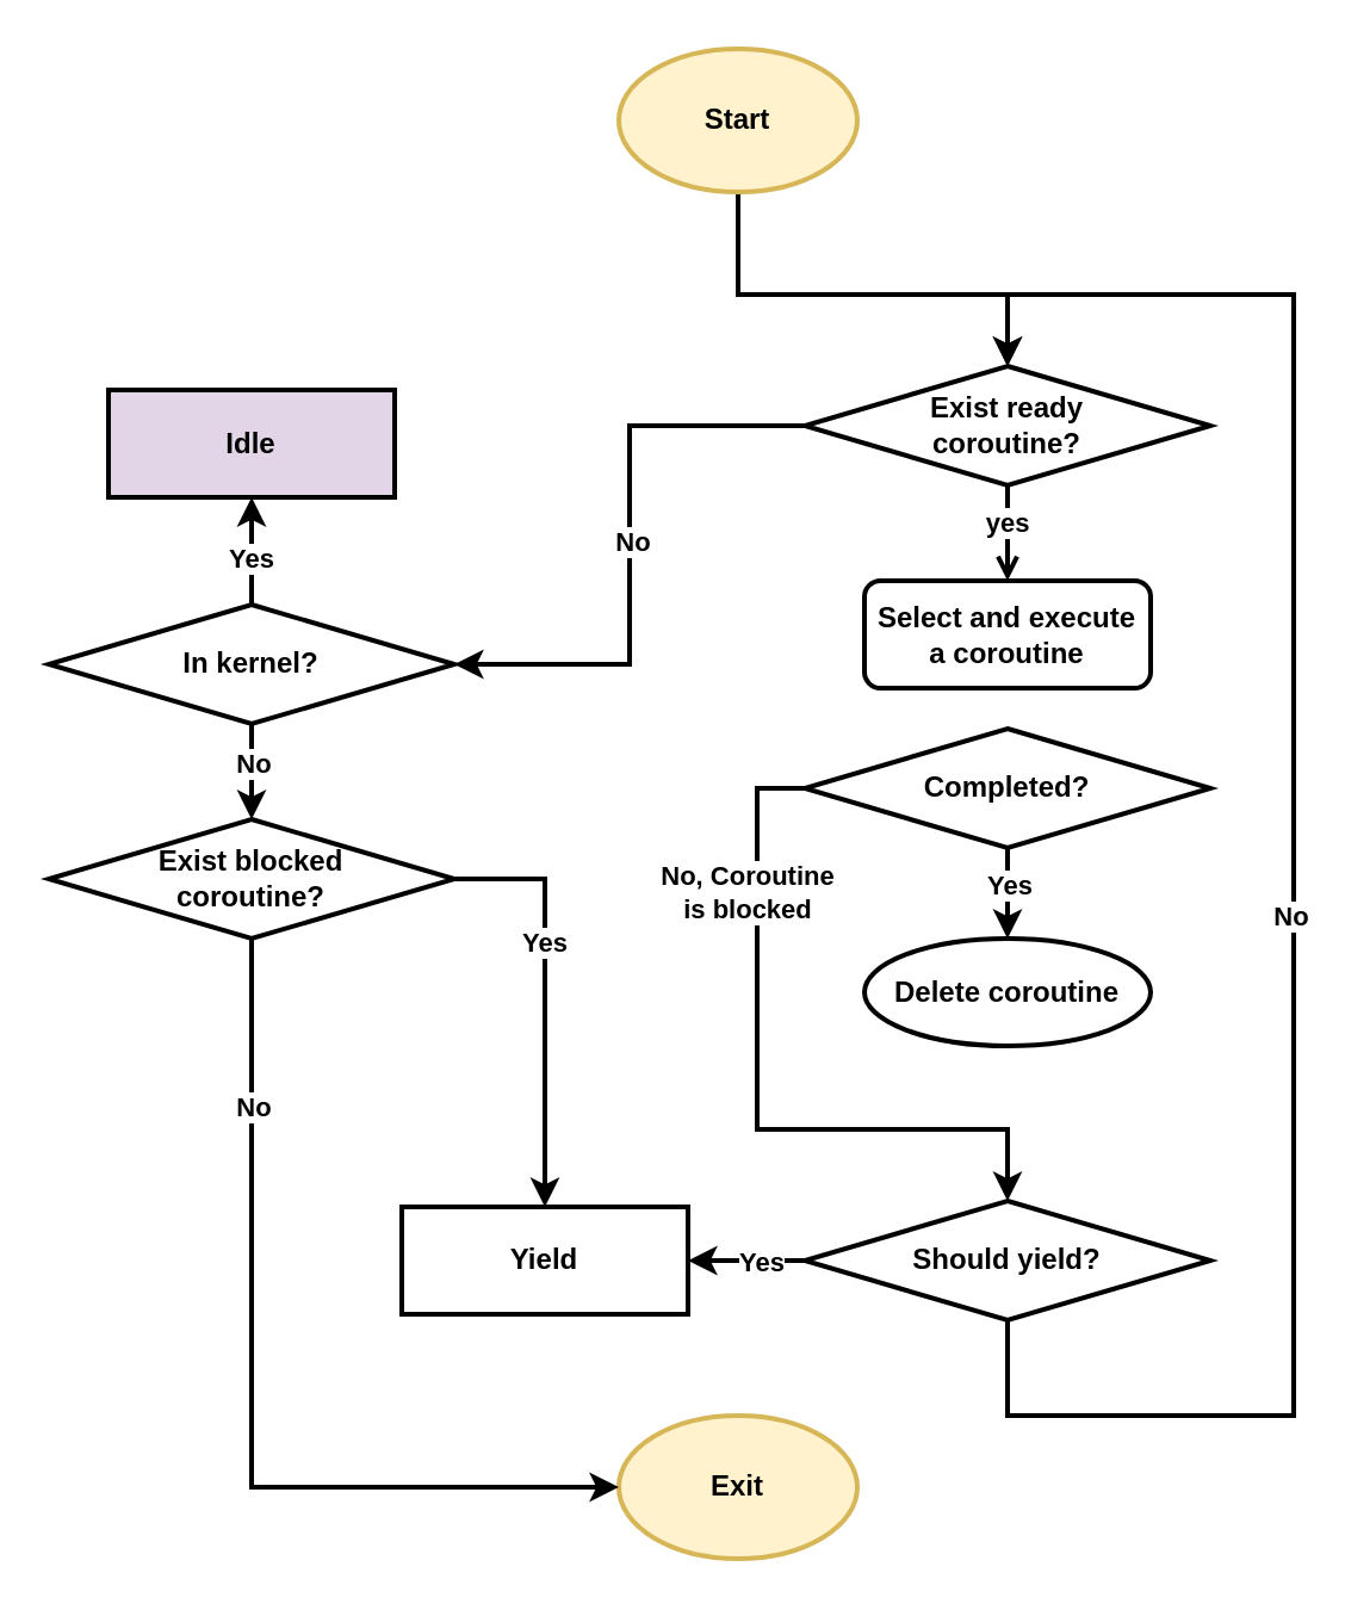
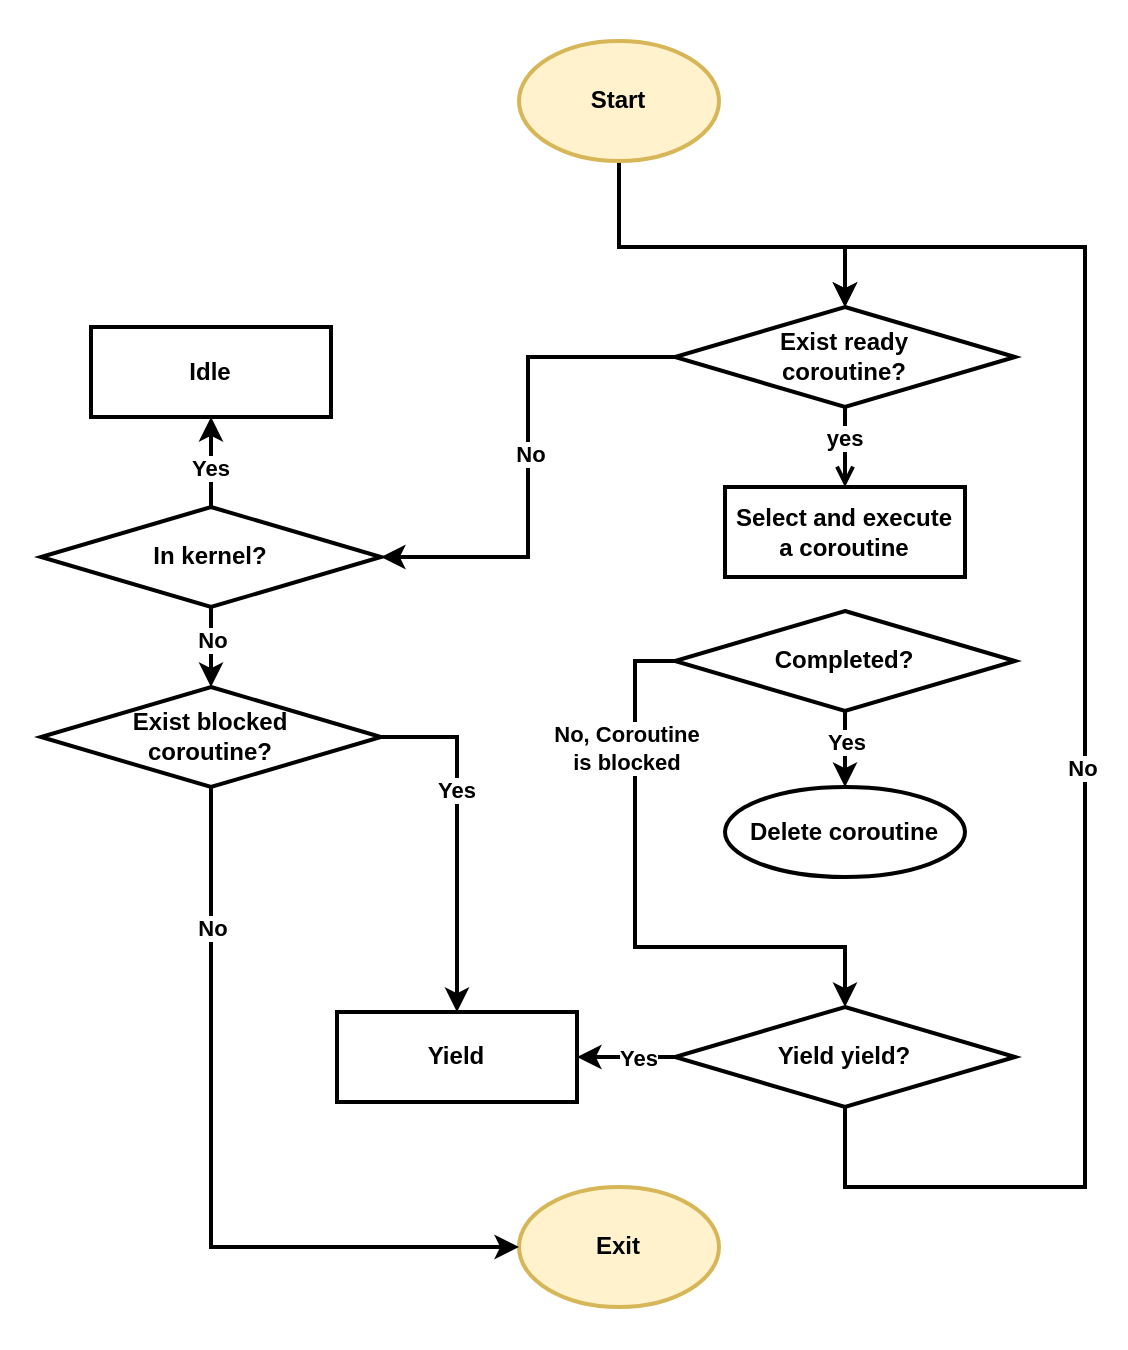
  <mxCell id="0" />
  <mxCell id="1" parent="0" />
  <mxCell id="2" value="" style="edgeStyle=orthogonalEdgeStyle;rounded=0;orthogonalLoop=1;jettySize=auto;html=1;strokeWidth=2;fontStyle=1;endArrow=open;" parent="1" source="6" target="7" edge="1"><mxGeometry relative="1" as="geometry" /></mxCell>
  <mxCell id="3" value="yes" style="edgeLabel;html=1;align=center;verticalAlign=middle;resizable=0;points=[];fontStyle=1" parent="2" vertex="1" connectable="0"><mxGeometry x="-0.098" y="-2" relative="1" as="geometry"><mxPoint x="1" y="-3" as="offset" /></mxGeometry></mxCell>
  <mxCell id="4" value="" style="edgeStyle=orthogonalEdgeStyle;rounded=0;orthogonalLoop=1;jettySize=auto;html=1;exitX=0;exitY=0.5;exitDx=0;exitDy=0;entryX=1;entryY=0.5;entryDx=0;entryDy=0;strokeWidth=2;fontStyle=1" parent="1" source="6" target="23" edge="1"><mxGeometry relative="1" as="geometry"><mxPoint x="279" y="173" as="sourcePoint" /><mxPoint x="119" y="105.5" as="targetPoint" /></mxGeometry></mxCell>
  <mxCell id="5" value="No" style="edgeLabel;html=1;align=center;verticalAlign=middle;resizable=0;points=[];fontStyle=1" parent="4" vertex="1" connectable="0"><mxGeometry x="-0.013" y="1" relative="1" as="geometry"><mxPoint as="offset" /></mxGeometry></mxCell>
  <mxCell id="6" value="Exist ready &lt;br&gt;coroutine?" style="rhombus;whiteSpace=wrap;html=1;strokeWidth=2;fontStyle=1" parent="1" vertex="1"><mxGeometry x="337" y="153" width="170" height="50" as="geometry" /></mxCell>
- <mxCell id="7" value="Select and execute a coroutine" style="whiteSpace=wrap;html=1;strokeWidth=2;fontStyle=1;rounded=1;" parent="1" vertex="1"><mxGeometry x="362" y="243" width="120" height="45" as="geometry" /></mxCell>
+ <mxCell id="7" value="Select and execute a coroutine" style="whiteSpace=wrap;html=1;strokeWidth=2;fontStyle=1" parent="1" vertex="1"><mxGeometry x="362" y="243" width="120" height="45" as="geometry" /></mxCell>
  <mxCell id="8" value="" style="edgeStyle=orthogonalEdgeStyle;rounded=0;orthogonalLoop=1;jettySize=auto;html=1;entryX=0.5;entryY=0;entryDx=0;entryDy=0;strokeWidth=2;fontStyle=1" parent="1" source="12" target="13" edge="1"><mxGeometry relative="1" as="geometry"><mxPoint x="422" y="513" as="targetPoint" /></mxGeometry></mxCell>
  <mxCell id="9" value="Yes" style="edgeLabel;html=1;align=center;verticalAlign=middle;resizable=0;points=[];fontStyle=1" parent="8" vertex="1" connectable="0"><mxGeometry x="0.22" y="-3" relative="1" as="geometry"><mxPoint x="3" y="-7" as="offset" /></mxGeometry></mxCell>
  <mxCell id="10" style="edgeStyle=orthogonalEdgeStyle;rounded=0;orthogonalLoop=1;jettySize=auto;html=1;exitX=0;exitY=0.5;exitDx=0;exitDy=0;entryX=0.5;entryY=0;entryDx=0;entryDy=0;strokeWidth=2;" parent="1" source="12" target="18" edge="1"><mxGeometry relative="1" as="geometry"><Array as="points"><mxPoint x="317" y="330" /><mxPoint x="317" y="473" /><mxPoint x="422" y="473" /></Array></mxGeometry></mxCell>
  <mxCell id="11" value="&lt;b style=&quot;border-color: var(--border-color);&quot;&gt;No,&amp;nbsp;Coroutine &lt;br&gt;is blocked&lt;/b&gt;" style="edgeLabel;html=1;align=center;verticalAlign=middle;resizable=0;points=[];" parent="10" vertex="1" connectable="0"><mxGeometry x="0.155" y="1" relative="1" as="geometry"><mxPoint x="-14" y="-99" as="offset" /></mxGeometry></mxCell>
  <mxCell id="12" value="Completed?" style="rhombus;whiteSpace=wrap;html=1;strokeWidth=2;fontStyle=1" parent="1" vertex="1"><mxGeometry x="337" y="305" width="170" height="50" as="geometry" /></mxCell>
  <mxCell id="13" value="Delete coroutine" style="ellipse;whiteSpace=wrap;html=1;strokeWidth=2;fontStyle=1;" parent="1" vertex="1"><mxGeometry x="362" y="393" width="120" height="45" as="geometry" /></mxCell>
  <mxCell id="14" style="edgeStyle=orthogonalEdgeStyle;rounded=0;orthogonalLoop=1;jettySize=auto;html=1;exitX=0.5;exitY=1;exitDx=0;exitDy=0;entryX=0.5;entryY=0;entryDx=0;entryDy=0;strokeWidth=2;" parent="1" source="18" target="6" edge="1"><mxGeometry relative="1" as="geometry"><Array as="points"><mxPoint x="422" y="593" /><mxPoint x="542" y="593" /><mxPoint x="542" y="123" /><mxPoint x="422" y="123" /></Array></mxGeometry></mxCell>
  <mxCell id="15" value="No" style="edgeLabel;html=1;align=center;verticalAlign=middle;resizable=0;points=[];fontStyle=1" parent="14" vertex="1" connectable="0"><mxGeometry x="-0.372" y="2" relative="1" as="geometry"><mxPoint y="-125" as="offset" /></mxGeometry></mxCell>
  <mxCell id="16" style="edgeStyle=orthogonalEdgeStyle;rounded=0;orthogonalLoop=1;jettySize=auto;html=1;exitX=0;exitY=0.5;exitDx=0;exitDy=0;entryX=1;entryY=0.5;entryDx=0;entryDy=0;strokeWidth=2;" parent="1" source="18" target="26" edge="1"><mxGeometry relative="1" as="geometry" /></mxCell>
  <mxCell id="17" value="Yes" style="edgeLabel;html=1;align=center;verticalAlign=middle;resizable=0;points=[];fontStyle=1" parent="16" vertex="1" connectable="0"><mxGeometry x="-0.237" relative="1" as="geometry"><mxPoint as="offset" /></mxGeometry></mxCell>
- <mxCell id="18" value="Should yield?" style="rhombus;whiteSpace=wrap;html=1;strokeWidth=2;fontStyle=1" parent="1" vertex="1"><mxGeometry x="337" y="503" width="170" height="50" as="geometry" /></mxCell>
+ <mxCell id="18" value="Yield yield?" style="rhombus;whiteSpace=wrap;html=1;strokeWidth=2;fontStyle=1" parent="1" vertex="1"><mxGeometry x="337" y="503" width="170" height="50" as="geometry" /></mxCell>
  <mxCell id="19" value="" style="edgeStyle=orthogonalEdgeStyle;rounded=0;orthogonalLoop=1;jettySize=auto;html=1;entryX=0.5;entryY=1;entryDx=0;entryDy=0;strokeWidth=2;fontStyle=1" parent="1" source="23" target="25" edge="1"><mxGeometry relative="1" as="geometry"><mxPoint x="140" y="223" as="targetPoint" /></mxGeometry></mxCell>
  <mxCell id="20" value="Yes" style="edgeLabel;html=1;align=center;verticalAlign=middle;resizable=0;points=[];fontStyle=1" parent="19" vertex="1" connectable="0"><mxGeometry x="-0.133" y="1" relative="1" as="geometry"><mxPoint as="offset" /></mxGeometry></mxCell>
  <mxCell id="21" value="" style="edgeStyle=orthogonalEdgeStyle;rounded=0;orthogonalLoop=1;jettySize=auto;html=1;strokeWidth=2;" parent="1" source="23" target="32" edge="1"><mxGeometry relative="1" as="geometry" /></mxCell>
  <mxCell id="22" value="No" style="edgeLabel;html=1;align=center;verticalAlign=middle;resizable=0;points=[];fontStyle=1" parent="21" vertex="1" connectable="0"><mxGeometry x="-0.661" y="2" relative="1" as="geometry"><mxPoint x="-2" y="9" as="offset" /></mxGeometry></mxCell>
  <mxCell id="23" value="In kernel?" style="rhombus;whiteSpace=wrap;html=1;strokeWidth=2;fontStyle=1" parent="1" vertex="1"><mxGeometry x="20" y="253" width="170" height="50" as="geometry" /></mxCell>
  <mxCell id="24" value="Exit" style="strokeWidth=2;html=1;shape=mxgraph.flowchart.start_1;whiteSpace=wrap;fontStyle=1;fillColor=#fff2cc;strokeColor=#d6b656;" parent="1" vertex="1"><mxGeometry x="259" y="593" width="100" height="60" as="geometry" /></mxCell>
- <mxCell id="25" value="Idle" style="whiteSpace=wrap;html=1;strokeWidth=2;fontStyle=1;fillColor=#e1d5e7;" parent="1" vertex="1"><mxGeometry x="45" y="163" width="120" height="45" as="geometry" /></mxCell>
+ <mxCell id="25" value="Idle" style="whiteSpace=wrap;html=1;strokeWidth=2;fontStyle=1" parent="1" vertex="1"><mxGeometry x="45" y="163" width="120" height="45" as="geometry" /></mxCell>
  <mxCell id="26" value="Yield" style="whiteSpace=wrap;html=1;strokeWidth=2;fontStyle=1" parent="1" vertex="1"><mxGeometry x="168" y="505.5" width="120" height="45" as="geometry" /></mxCell>
  <mxCell id="27" style="edgeStyle=orthogonalEdgeStyle;rounded=0;orthogonalLoop=1;jettySize=auto;html=1;exitX=0.5;exitY=1;exitDx=0;exitDy=0;" parent="1" source="32" edge="1"><mxGeometry relative="1" as="geometry"><mxPoint x="105.276" y="393.207" as="targetPoint" /></mxGeometry></mxCell>
  <mxCell id="28" style="edgeStyle=orthogonalEdgeStyle;rounded=0;orthogonalLoop=1;jettySize=auto;html=1;exitX=1;exitY=0.5;exitDx=0;exitDy=0;entryX=0.5;entryY=0;entryDx=0;entryDy=0;strokeWidth=2;" parent="1" source="32" target="26" edge="1"><mxGeometry relative="1" as="geometry"><Array as="points"><mxPoint x="228" y="368" /></Array></mxGeometry></mxCell>
  <mxCell id="29" value="Yes" style="edgeLabel;html=1;align=center;verticalAlign=middle;resizable=0;points=[];fontStyle=1" parent="28" vertex="1" connectable="0"><mxGeometry x="-0.305" relative="1" as="geometry"><mxPoint x="-1" y="3" as="offset" /></mxGeometry></mxCell>
  <mxCell id="30" style="edgeStyle=orthogonalEdgeStyle;rounded=0;orthogonalLoop=1;jettySize=auto;html=1;exitX=0.5;exitY=1;exitDx=0;exitDy=0;strokeWidth=2;" parent="1" source="32" target="24" edge="1"><mxGeometry relative="1" as="geometry"><Array as="points"><mxPoint x="105" y="623" /></Array></mxGeometry></mxCell>
  <mxCell id="31" value="No" style="edgeLabel;html=1;align=center;verticalAlign=middle;resizable=0;points=[];fontStyle=1" parent="30" vertex="1" connectable="0"><mxGeometry x="-0.633" relative="1" as="geometry"><mxPoint as="offset" /></mxGeometry></mxCell>
  <mxCell id="32" value="Exist blocked &lt;br&gt;coroutine?" style="rhombus;whiteSpace=wrap;html=1;strokeWidth=2;fontStyle=1" parent="1" vertex="1"><mxGeometry x="20" y="343" width="170" height="50" as="geometry" /></mxCell>
  <mxCell id="33" style="edgeStyle=orthogonalEdgeStyle;rounded=0;orthogonalLoop=1;jettySize=auto;html=1;exitX=0.5;exitY=1;exitDx=0;exitDy=0;exitPerimeter=0;entryX=0.5;entryY=0;entryDx=0;entryDy=0;strokeWidth=2;" parent="1" source="34" target="6" edge="1"><mxGeometry relative="1" as="geometry"><Array as="points"><mxPoint x="309" y="123" /><mxPoint x="422" y="123" /></Array></mxGeometry></mxCell>
  <mxCell id="34" value="Start" style="strokeWidth=2;html=1;shape=mxgraph.flowchart.start_1;whiteSpace=wrap;fontStyle=1;fillColor=#fff2cc;strokeColor=#d6b656;" parent="1" vertex="1"><mxGeometry x="259" y="20" width="100" height="60" as="geometry" /></mxCell>
